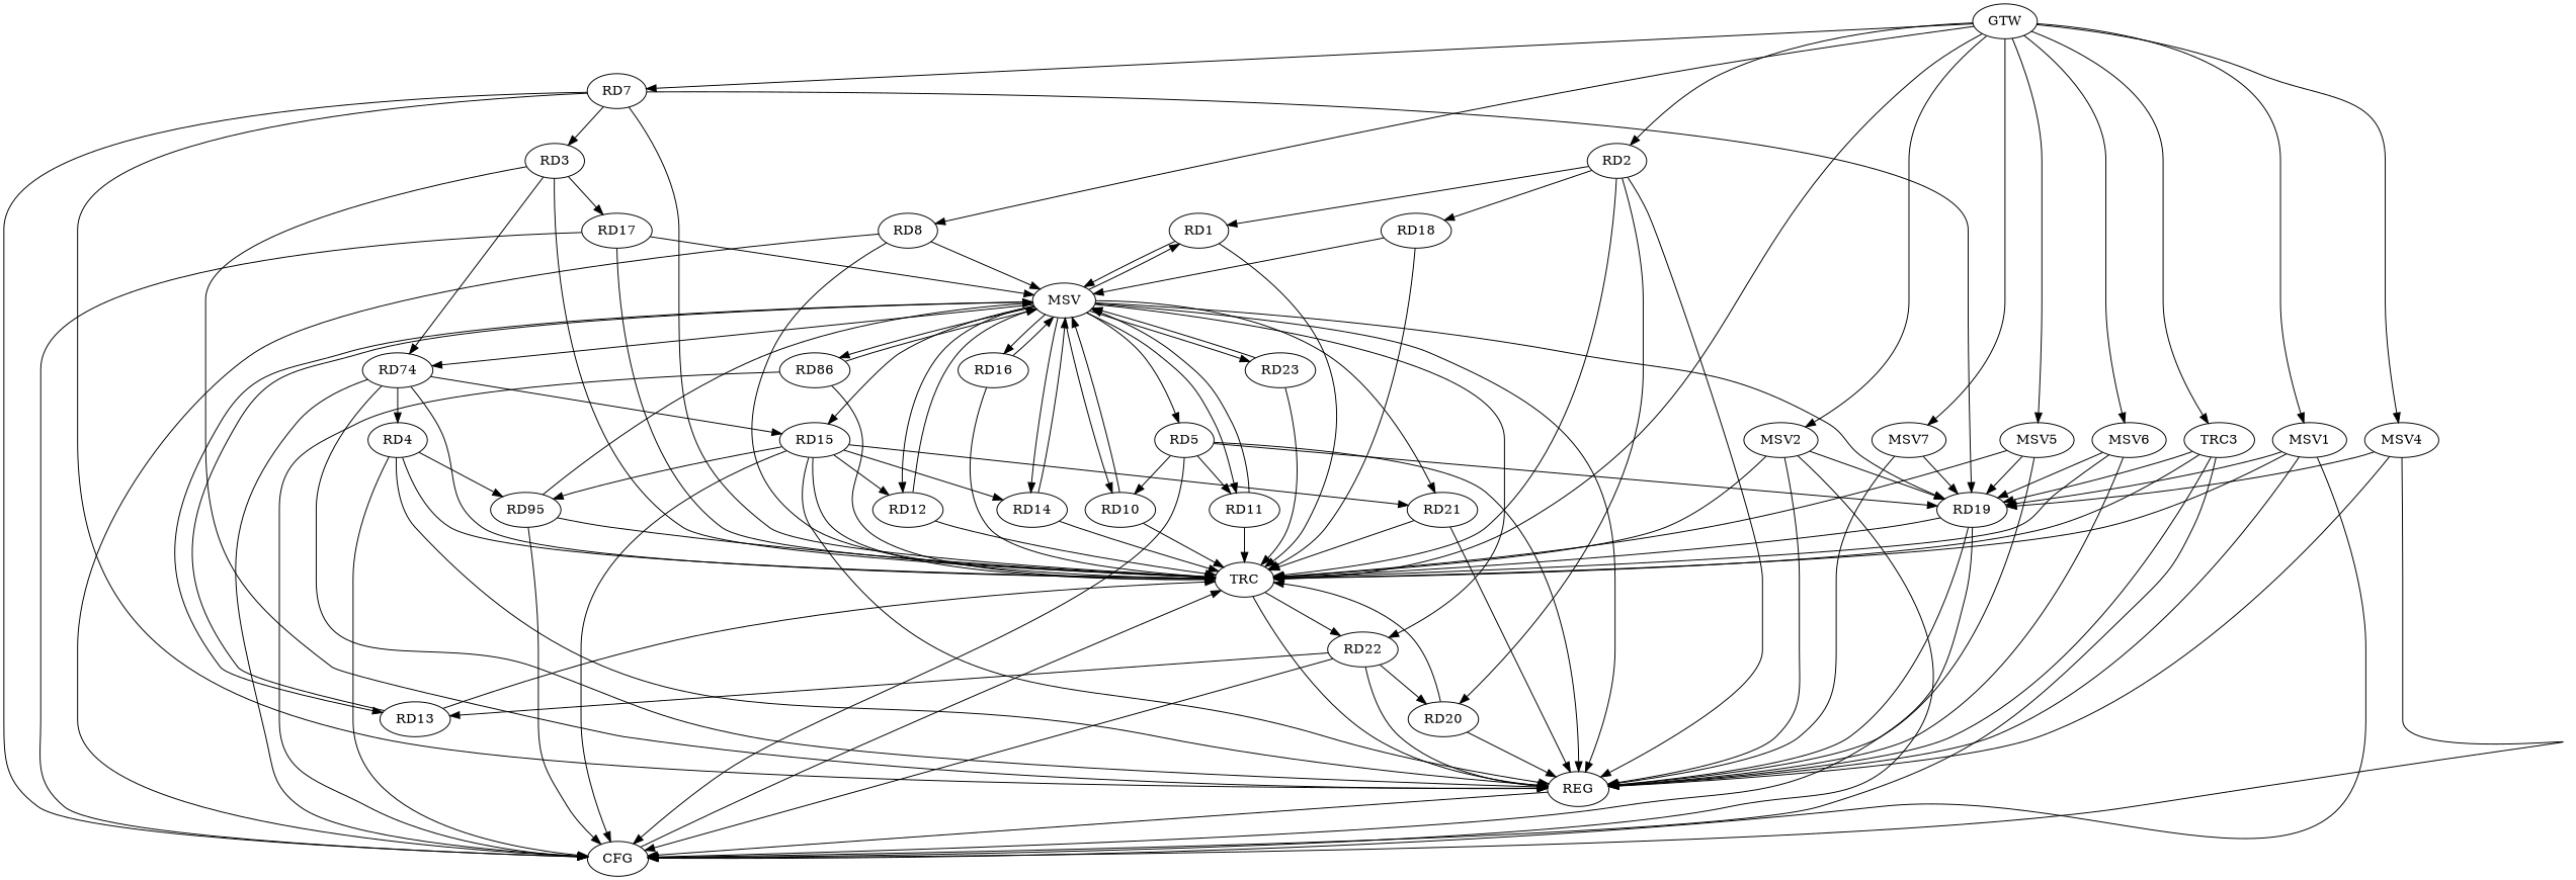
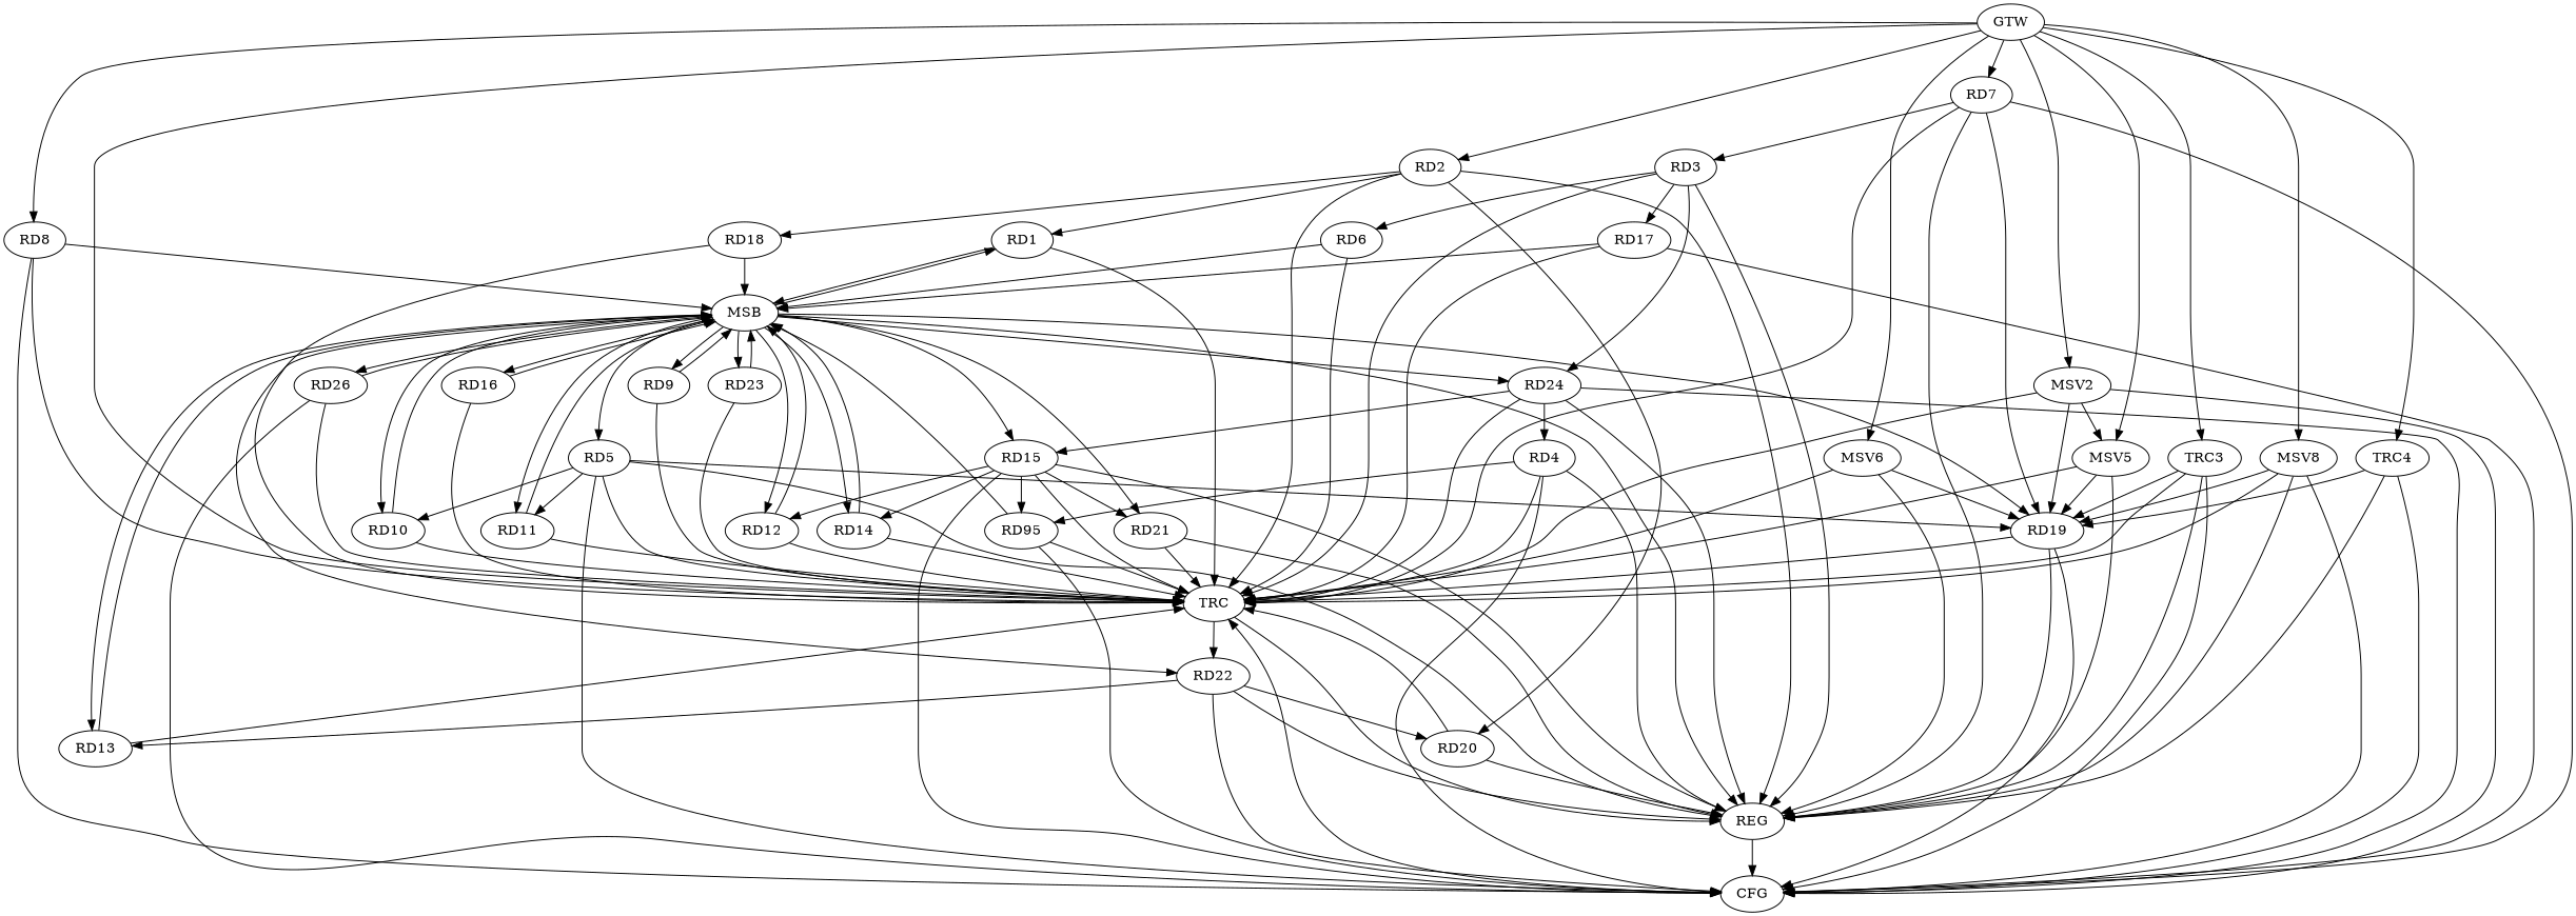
  strict digraph {
    n1 [label=RD1]
-   n2 [label=MSV]
+   n2 [label=MSB]
    n3 [label=TRC]
    n4 [label=REG]
-   n5 [label=RD74]
+   n5 [label=RD24]
    n6 [label=RD5]
    n7 [label=RD10]
    n8 [label=RD11]
    n9 [label=RD19]
-   n10 [label=RD86]
+   n10 [label=RD26]
+   n11 [label=RD9]
    n12 [label=RD12]
    n13 [label=RD13]
    n14 [label=RD14]
    n15 [label=RD15]
    n16 [label=RD21]
    n17 [label=RD16]
    n18 [label=RD22]
    n19 [label=RD23]
    n20 [label=RD2]
    n21 [label=RD18]
    n22 [label=RD20]
    n23 [label=CFG]
    n24 [label=RD3]
+   n25 [label=RD6]
    n26 [label=RD17]
    n27 [label=RD4]
    n28 [label=RD95]
    n29 [label=RD7]
    n30 [label=RD8]
    n31 [label=GTW]
-   n32 [label=MSV1]
+   n32 [label=MSV8]
    n33 [label=MSV2]
    n34 [label=TRC3]
-   n35 [label=MSV4]
+   n35 [label=TRC4]
    n36 [label=MSV5]
    n37 [label=MSV6]
-   n38 [label=MSV7]
    n1 -> n2
    n1 -> n3
    n2 -> n1
    n2 -> n4
    n2 -> n5
    n2 -> n6
    n2 -> n7
    n2 -> n8
    n2 -> n9
    n2 -> n10
+   n2 -> n11
    n2 -> n12
    n2 -> n13
    n2 -> n14
    n2 -> n15
    n2 -> n16
    n2 -> n17
    n2 -> n18
    n2 -> n19
    n3 -> n4
    n3 -> n18
    n4 -> n23
    n5 -> n3
    n5 -> n4
    n5 -> n15
    n5 -> n23
    n5 -> n27
+   n6 -> n3
    n6 -> n4
    n6 -> n7
    n6 -> n8
    n6 -> n9
    n6 -> n23
    n7 -> n2
    n7 -> n3
    n8 -> n2
    n8 -> n3
    n9 -> n3
    n9 -> n4
    n9 -> n23
    n10 -> n2
    n10 -> n3
    n10 -> n23
+   n11 -> n2
+   n11 -> n3
    n12 -> n2
    n12 -> n3
    n13 -> n2
    n13 -> n3
    n14 -> n2
    n14 -> n3
    n15 -> n3
    n15 -> n4
    n15 -> n12
    n15 -> n14
    n15 -> n16
    n15 -> n23
    n15 -> n28
    n16 -> n3
    n16 -> n4
    n17 -> n2
    n17 -> n3
    n18 -> n4
    n18 -> n13
    n18 -> n22
    n18 -> n23
    n19 -> n2
    n19 -> n3
    n20 -> n1
    n20 -> n3
    n20 -> n4
    n20 -> n21
    n20 -> n22
    n21 -> n2
    n21 -> n3
    n22 -> n3
    n22 -> n4
    n23 -> n3
    n24 -> n3
    n24 -> n4
    n24 -> n5
+   n24 -> n25
    n24 -> n26
+   n25 -> n2
+   n25 -> n3
    n26 -> n2
    n26 -> n3
    n26 -> n23
    n27 -> n3
    n27 -> n4
    n27 -> n23
    n27 -> n28
    n28 -> n2
    n28 -> n3
    n28 -> n23
    n29 -> n3
    n29 -> n4
    n29 -> n9
    n29 -> n23
    n29 -> n24
    n30 -> n2
    n30 -> n3
    n30 -> n23
    n31 -> n3
    n31 -> n20
    n31 -> n29
    n31 -> n30
    n31 -> n32
    n31 -> n33
    n31 -> n34
    n31 -> n35
    n31 -> n36
    n31 -> n37
-   n31 -> n38
    n32 -> n3
    n32 -> n4
    n32 -> n9
    n32 -> n23
    n33 -> n3
-   n33 -> n4
+   n33 -> n36
    n33 -> n9
    n33 -> n23
    n34 -> n3
    n34 -> n4
    n34 -> n9
    n34 -> n23
    n35 -> n4
    n35 -> n9
    n35 -> n23
    n36 -> n3
    n36 -> n4
    n36 -> n9
    n37 -> n3
    n37 -> n4
    n37 -> n9
-   n38 -> n4
-   n38 -> n9
  }
